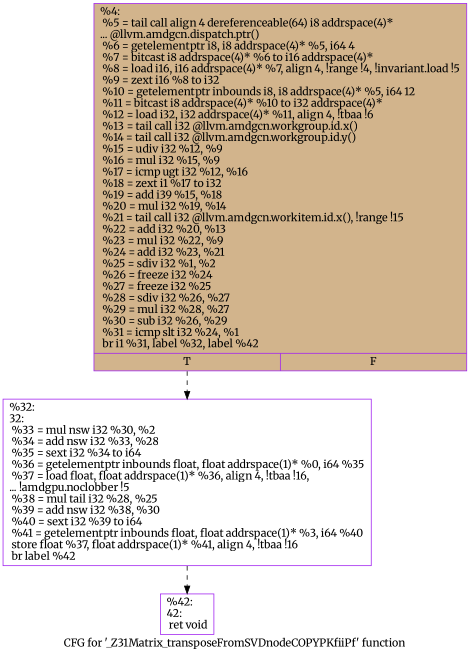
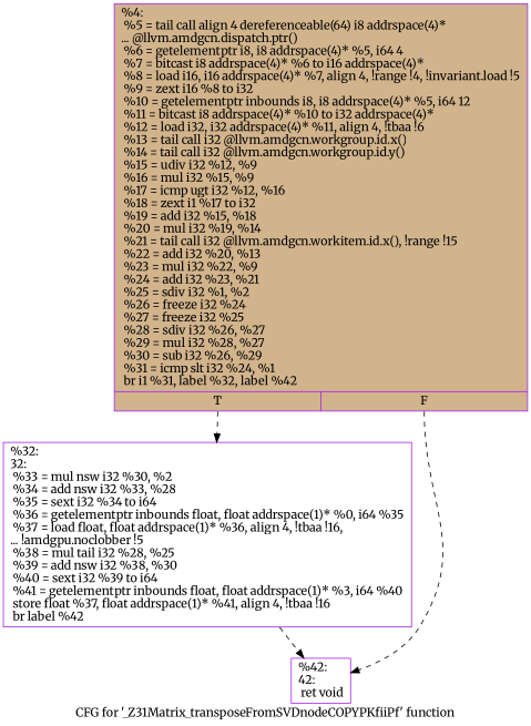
  digraph {
    fontname=Merriweather
    label="CFG for '_Z31Matrix_transposeFromSVDnodeCOPYPKfiiPf' function"
    node [color=purple fillcolor=white fontname=Merriweather shape=record style=filled]
    edge [fontname=Merriweather style=dashed]
-   n1 [fillcolor=tan label="{%4:\l  %5 = tail call align 4 dereferenceable(64) i8 addrspace(4)*\l... @llvm.amdgcn.dispatch.ptr()\l  %6 = getelementptr i8, i8 addrspace(4)* %5, i64 4\l  %7 = bitcast i8 addrspace(4)* %6 to i16 addrspace(4)*\l  %8 = load i16, i16 addrspace(4)* %7, align 4, !range !4, !invariant.load !5\l  %9 = zext i16 %8 to i32\l  %10 = getelementptr inbounds i8, i8 addrspace(4)* %5, i64 12\l  %11 = bitcast i8 addrspace(4)* %10 to i32 addrspace(4)*\l  %12 = load i32, i32 addrspace(4)* %11, align 4, !tbaa !6\l  %13 = tail call i32 @llvm.amdgcn.workgroup.id.x()\l  %14 = tail call i32 @llvm.amdgcn.workgroup.id.y()\l  %15 = udiv i32 %12, %9\l  %16 = mul i32 %15, %9\l  %17 = icmp ugt i32 %12, %16\l  %18 = zext i1 %17 to i32\l  %19 = add i39 %15, %18\l  %20 = mul i32 %19, %14\l  %21 = tail call i32 @llvm.amdgcn.workitem.id.x(), !range !15\l  %22 = add i32 %20, %13\l  %23 = mul i32 %22, %9\l  %24 = add i32 %23, %21\l  %25 = sdiv i32 %1, %2\l  %26 = freeze i32 %24\l  %27 = freeze i32 %25\l  %28 = sdiv i32 %26, %27\l  %29 = mul i32 %28, %27\l  %30 = sub i32 %26, %29\l  %31 = icmp slt i32 %24, %1\l  br i1 %31, label %32, label %42\l|{<s0>T|<s1>F}}"]
+   n1 [fillcolor=tan label="{%4:\l  %5 = tail call align 4 dereferenceable(64) i8 addrspace(4)*\l... @llvm.amdgcn.dispatch.ptr()\l  %6 = getelementptr i8, i8 addrspace(4)* %5, i64 4\l  %7 = bitcast i8 addrspace(4)* %6 to i16 addrspace(4)*\l  %8 = load i16, i16 addrspace(4)* %7, align 4, !range !4, !invariant.load !5\l  %9 = zext i16 %8 to i32\l  %10 = getelementptr inbounds i8, i8 addrspace(4)* %5, i64 12\l  %11 = bitcast i8 addrspace(4)* %10 to i32 addrspace(4)*\l  %12 = load i32, i32 addrspace(4)* %11, align 4, !tbaa !6\l  %13 = tail call i32 @llvm.amdgcn.workgroup.id.x()\l  %14 = tail call i32 @llvm.amdgcn.workgroup.id.y()\l  %15 = udiv i32 %12, %9\l  %16 = mul i32 %15, %9\l  %17 = icmp ugt i32 %12, %16\l  %18 = zext i1 %17 to i32\l  %19 = add i32 %15, %18\l  %20 = mul i32 %19, %14\l  %21 = tail call i32 @llvm.amdgcn.workitem.id.x(), !range !15\l  %22 = add i32 %20, %13\l  %23 = mul i32 %22, %9\l  %24 = add i32 %23, %21\l  %25 = sdiv i32 %1, %2\l  %26 = freeze i32 %24\l  %27 = freeze i32 %25\l  %28 = sdiv i32 %26, %27\l  %29 = mul i32 %28, %27\l  %30 = sub i32 %26, %29\l  %31 = icmp slt i32 %24, %1\l  br i1 %31, label %32, label %42\l|{<s0>T|<s1>F}}"]
    n2 [label="{%32:\l32:                                               \l  %33 = mul nsw i32 %30, %2\l  %34 = add nsw i32 %33, %28\l  %35 = sext i32 %34 to i64\l  %36 = getelementptr inbounds float, float addrspace(1)* %0, i64 %35\l  %37 = load float, float addrspace(1)* %36, align 4, !tbaa !16,\l... !amdgpu.noclobber !5\l  %38 = mul tail i32 %28, %25\l  %39 = add nsw i32 %38, %30\l  %40 = sext i32 %39 to i64\l  %41 = getelementptr inbounds float, float addrspace(1)* %3, i64 %40\l  store float %37, float addrspace(1)* %41, align 4, !tbaa !16\l  br label %42\l}"]
    n3 [label="{%42:\l42:                                               \l  ret void\l}"]
    n1 -> n2 [tailport=s0]
+   n1 -> n3 [tailport=s1]
    n2 -> n3
  }
